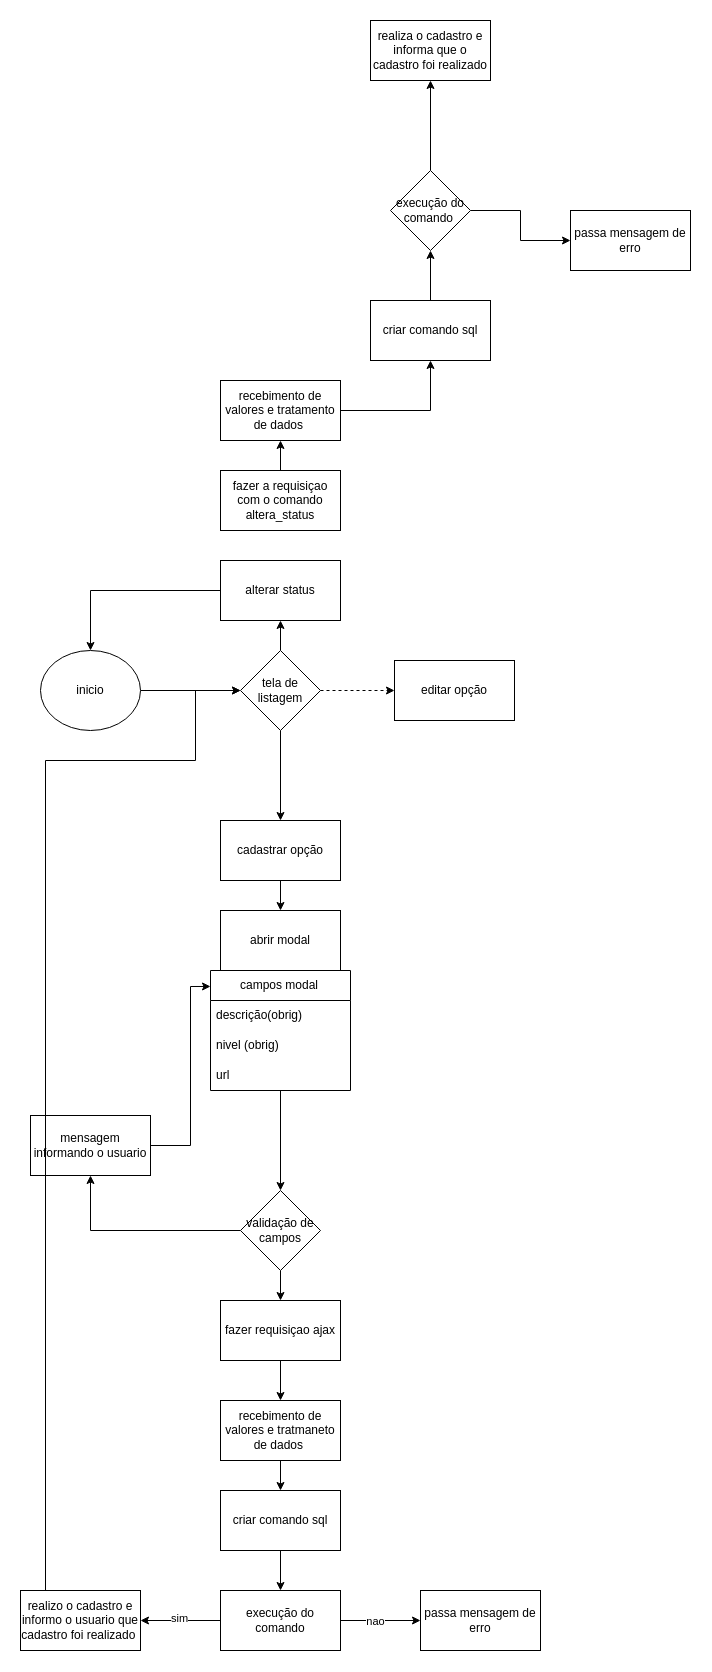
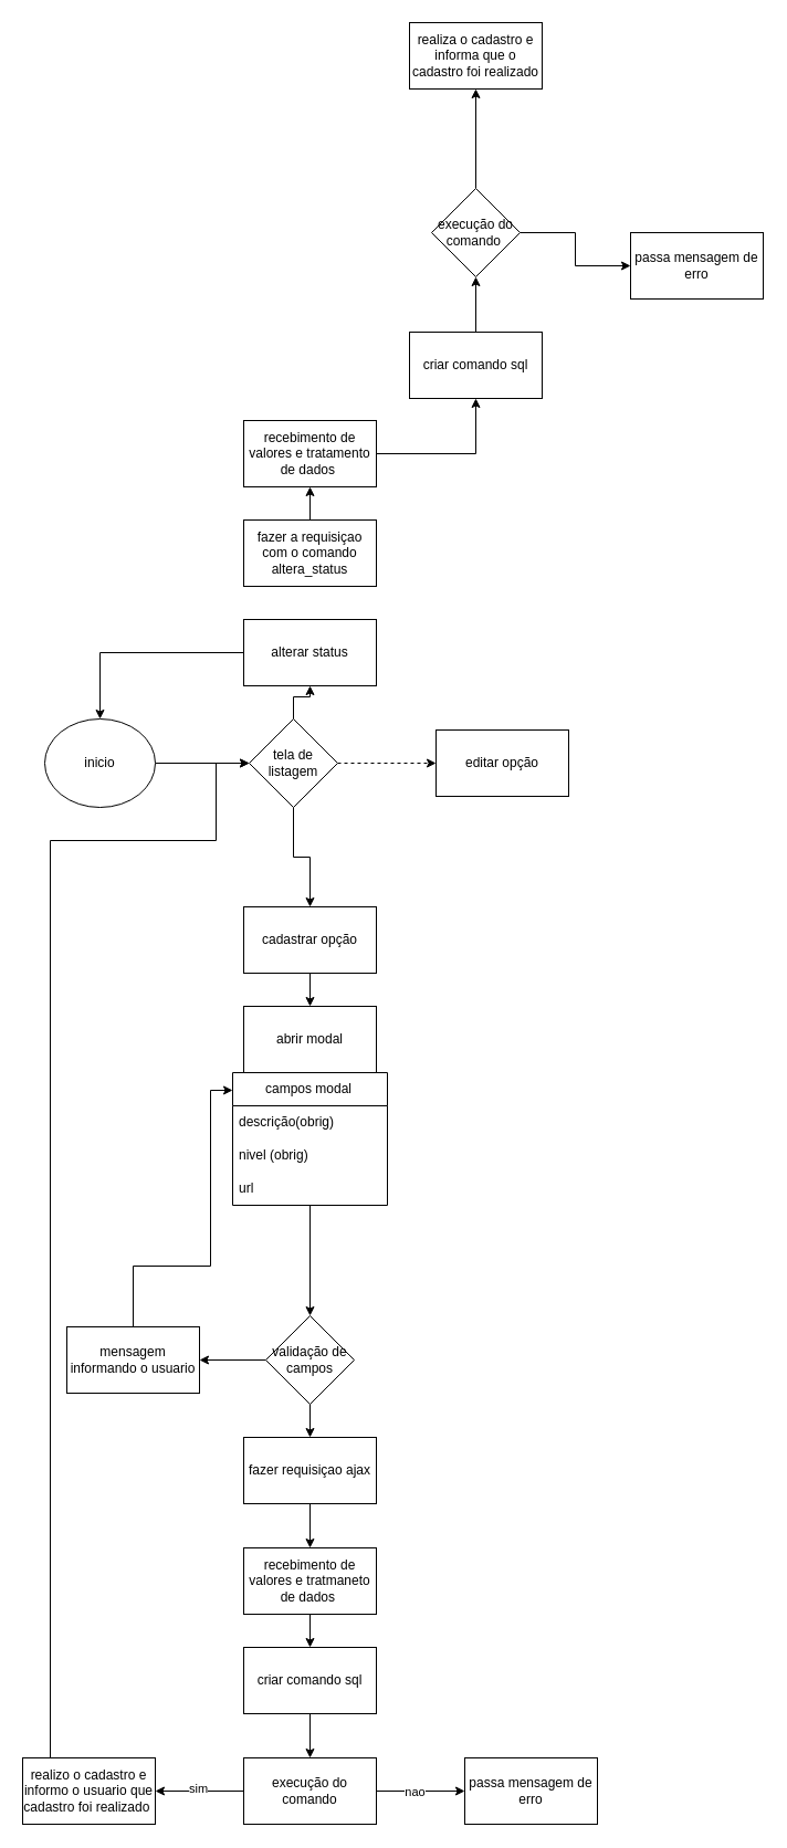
  <mxCell id="0" />
  <mxCell id="1" parent="0" />
  <mxCell id="2" style="edgeStyle=orthogonalEdgeStyle;rounded=0;orthogonalLoop=1;jettySize=auto;html=1;entryX=0;entryY=0.5;entryDx=0;entryDy=0;" edge="1" parent="1" source="3" target="7"><mxGeometry relative="1" as="geometry" /></mxCell>
  <mxCell id="3" value="inicio" style="ellipse;whiteSpace=wrap;html=1;" vertex="1" parent="1"><mxGeometry x="40" y="650" width="100" height="80" as="geometry" /></mxCell>
  <mxCell id="4" style="edgeStyle=orthogonalEdgeStyle;rounded=0;orthogonalLoop=1;jettySize=auto;html=1;entryX=0.5;entryY=1;entryDx=0;entryDy=0;" edge="1" parent="1" source="7" target="10"><mxGeometry relative="1" as="geometry" /></mxCell>
  <mxCell id="5" style="edgeStyle=orthogonalEdgeStyle;rounded=0;orthogonalLoop=1;jettySize=auto;html=1;entryX=0;entryY=0.5;entryDx=0;entryDy=0;dashed=1;" edge="1" parent="1" source="7" target="8"><mxGeometry relative="1" as="geometry" /></mxCell>
  <mxCell id="6" value="" style="edgeStyle=orthogonalEdgeStyle;rounded=0;orthogonalLoop=1;jettySize=auto;html=1;" edge="1" parent="1" source="7" target="23"><mxGeometry relative="1" as="geometry" /></mxCell>
- <mxCell id="7" value="tela de listagem" style="rhombus;whiteSpace=wrap;html=1;" vertex="1" parent="1"><mxGeometry x="240" y="650" width="80" height="80" as="geometry" /></mxCell>
+ <mxCell id="7" value="tela de listagem" style="rhombus;whiteSpace=wrap;html=1;" vertex="1" parent="1"><mxGeometry x="225" y="650" width="80" height="80" as="geometry" /></mxCell>
  <mxCell id="8" value="editar opção" style="rounded=0;whiteSpace=wrap;html=1;" vertex="1" parent="1"><mxGeometry x="394" y="660" width="120" height="60" as="geometry" /></mxCell>
  <mxCell id="9" style="edgeStyle=orthogonalEdgeStyle;rounded=0;orthogonalLoop=1;jettySize=auto;html=1;" edge="1" parent="1" source="10" target="3"><mxGeometry relative="1" as="geometry"><mxPoint x="290" y="490" as="targetPoint" /></mxGeometry></mxCell>
  <mxCell id="10" value="alterar status" style="rounded=0;whiteSpace=wrap;html=1;" vertex="1" parent="1"><mxGeometry x="220" y="560" width="120" height="60" as="geometry" /></mxCell>
  <mxCell id="11" value="" style="edgeStyle=orthogonalEdgeStyle;rounded=0;orthogonalLoop=1;jettySize=auto;html=1;" edge="1" parent="1" source="12" target="14"><mxGeometry relative="1" as="geometry" /></mxCell>
  <mxCell id="12" value="fazer a requisiçao com o comando altera_status" style="rounded=0;whiteSpace=wrap;html=1;" vertex="1" parent="1"><mxGeometry x="220" y="470" width="120" height="60" as="geometry" /></mxCell>
  <mxCell id="13" value="" style="edgeStyle=orthogonalEdgeStyle;rounded=0;orthogonalLoop=1;jettySize=auto;html=1;" edge="1" parent="1" source="14" target="16"><mxGeometry relative="1" as="geometry" /></mxCell>
  <mxCell id="14" value="recebimento de valores e tratamento de dados&amp;nbsp;" style="rounded=0;whiteSpace=wrap;html=1;" vertex="1" parent="1"><mxGeometry x="220" y="380" width="120" height="60" as="geometry" /></mxCell>
  <mxCell id="15" style="edgeStyle=orthogonalEdgeStyle;rounded=0;orthogonalLoop=1;jettySize=auto;html=1;" edge="1" parent="1" source="16" target="19"><mxGeometry relative="1" as="geometry" /></mxCell>
  <mxCell id="16" value="criar comando sql" style="rounded=0;whiteSpace=wrap;html=1;" vertex="1" parent="1"><mxGeometry x="370" y="300" width="120" height="60" as="geometry" /></mxCell>
  <mxCell id="17" style="edgeStyle=orthogonalEdgeStyle;rounded=0;orthogonalLoop=1;jettySize=auto;html=1;" edge="1" parent="1" source="19" target="20"><mxGeometry relative="1" as="geometry"><mxPoint x="530" y="210" as="targetPoint" /></mxGeometry></mxCell>
  <mxCell id="18" value="" style="edgeStyle=orthogonalEdgeStyle;rounded=0;orthogonalLoop=1;jettySize=auto;html=1;" edge="1" parent="1" source="19" target="21"><mxGeometry relative="1" as="geometry" /></mxCell>
  <mxCell id="19" value="execução do comando&amp;nbsp;" style="rhombus;whiteSpace=wrap;html=1;" vertex="1" parent="1"><mxGeometry x="390" y="170" width="80" height="80" as="geometry" /></mxCell>
  <mxCell id="20" value="passa mensagem de erro" style="rounded=0;whiteSpace=wrap;html=1;" vertex="1" parent="1"><mxGeometry x="570" y="210" width="120" height="60" as="geometry" /></mxCell>
  <mxCell id="21" value="realiza o cadastro e informa que o cadastro foi realizado" style="whiteSpace=wrap;html=1;" vertex="1" parent="1"><mxGeometry x="370" y="20" width="120" height="60" as="geometry" /></mxCell>
  <mxCell id="22" value="" style="edgeStyle=orthogonalEdgeStyle;rounded=0;orthogonalLoop=1;jettySize=auto;html=1;" edge="1" parent="1" source="23" target="24"><mxGeometry relative="1" as="geometry" /></mxCell>
  <mxCell id="23" value="cadastrar opção" style="whiteSpace=wrap;html=1;" vertex="1" parent="1"><mxGeometry x="220" y="820" width="120" height="60" as="geometry" /></mxCell>
  <mxCell id="24" value="abrir modal" style="whiteSpace=wrap;html=1;" vertex="1" parent="1"><mxGeometry x="220" y="910" width="120" height="60" as="geometry" /></mxCell>
  <mxCell id="25" value="" style="edgeStyle=orthogonalEdgeStyle;rounded=0;orthogonalLoop=1;jettySize=auto;html=1;" edge="1" parent="1" source="26" target="32"><mxGeometry relative="1" as="geometry" /></mxCell>
  <mxCell id="26" value="campos modal&lt;span style=&quot;white-space: pre;&quot;&gt;&#09;&lt;/span&gt;" style="swimlane;fontStyle=0;childLayout=stackLayout;horizontal=1;startSize=30;horizontalStack=0;resizeParent=1;resizeParentMax=0;resizeLast=0;collapsible=1;marginBottom=0;whiteSpace=wrap;html=1;" vertex="1" parent="1"><mxGeometry x="210" y="970" width="140" height="120" as="geometry" /></mxCell>
  <mxCell id="27" value="descrição(obrig)" style="text;strokeColor=none;fillColor=none;align=left;verticalAlign=middle;spacingLeft=4;spacingRight=4;overflow=hidden;points=[[0,0.5],[1,0.5]];portConstraint=eastwest;rotatable=0;whiteSpace=wrap;html=1;" vertex="1" parent="26"><mxGeometry y="30" width="140" height="30" as="geometry" /></mxCell>
  <mxCell id="28" value="nivel (obrig)" style="text;strokeColor=none;fillColor=none;align=left;verticalAlign=middle;spacingLeft=4;spacingRight=4;overflow=hidden;points=[[0,0.5],[1,0.5]];portConstraint=eastwest;rotatable=0;whiteSpace=wrap;html=1;" vertex="1" parent="26"><mxGeometry y="60" width="140" height="30" as="geometry" /></mxCell>
  <mxCell id="29" value="url" style="text;strokeColor=none;fillColor=none;align=left;verticalAlign=middle;spacingLeft=4;spacingRight=4;overflow=hidden;points=[[0,0.5],[1,0.5]];portConstraint=eastwest;rotatable=0;whiteSpace=wrap;html=1;" vertex="1" parent="26"><mxGeometry y="90" width="140" height="30" as="geometry" /></mxCell>
  <mxCell id="30" value="" style="edgeStyle=orthogonalEdgeStyle;rounded=0;orthogonalLoop=1;jettySize=auto;html=1;" edge="1" parent="1" source="32" target="34"><mxGeometry relative="1" as="geometry" /></mxCell>
  <mxCell id="31" value="" style="edgeStyle=orthogonalEdgeStyle;rounded=0;orthogonalLoop=1;jettySize=auto;html=1;" edge="1" parent="1" source="32" target="38"><mxGeometry relative="1" as="geometry" /></mxCell>
  <mxCell id="32" value="validação de campos" style="rhombus;whiteSpace=wrap;html=1;fontStyle=0;startSize=30;" vertex="1" parent="1"><mxGeometry x="240" y="1190" width="80" height="80" as="geometry" /></mxCell>
  <mxCell id="33" value="" style="edgeStyle=orthogonalEdgeStyle;rounded=0;orthogonalLoop=1;jettySize=auto;html=1;" edge="1" parent="1" source="34" target="36"><mxGeometry relative="1" as="geometry" /></mxCell>
  <mxCell id="34" value="fazer requisiçao ajax" style="whiteSpace=wrap;html=1;fontStyle=0;startSize=30;" vertex="1" parent="1"><mxGeometry x="220" y="1300" width="120" height="60" as="geometry" /></mxCell>
  <mxCell id="35" value="" style="edgeStyle=orthogonalEdgeStyle;rounded=0;orthogonalLoop=1;jettySize=auto;html=1;" edge="1" parent="1" source="36" target="40"><mxGeometry relative="1" as="geometry" /></mxCell>
  <mxCell id="36" value="recebimento de valores e tratmaneto de dados&amp;nbsp;" style="whiteSpace=wrap;html=1;fontStyle=0;startSize=30;" vertex="1" parent="1"><mxGeometry x="220" y="1400" width="120" height="60" as="geometry" /></mxCell>
  <mxCell id="37" style="edgeStyle=orthogonalEdgeStyle;rounded=0;orthogonalLoop=1;jettySize=auto;html=1;entryX=0;entryY=0.133;entryDx=0;entryDy=0;entryPerimeter=0;" edge="1" parent="1" source="38" target="26"><mxGeometry relative="1" as="geometry"><mxPoint x="120" y="1010" as="targetPoint" /><Array as="points"><mxPoint x="120" y="1145" /><mxPoint x="190" y="1145" /><mxPoint x="190" y="986" /></Array></mxGeometry></mxCell>
- <mxCell id="38" value="mensagem informando o usuario" style="whiteSpace=wrap;html=1;fontStyle=0;startSize=30;" vertex="1" parent="1"><mxGeometry x="30" y="1115" width="120" height="60" as="geometry" /></mxCell>
+ <mxCell id="38" value="mensagem informando o usuario" style="whiteSpace=wrap;html=1;fontStyle=0;startSize=30;" vertex="1" parent="1"><mxGeometry x="60" y="1200" width="120" height="60" as="geometry" /></mxCell>
  <mxCell id="39" value="" style="edgeStyle=orthogonalEdgeStyle;rounded=0;orthogonalLoop=1;jettySize=auto;html=1;" edge="1" parent="1" source="40" target="45"><mxGeometry relative="1" as="geometry" /></mxCell>
  <mxCell id="40" value="criar comando sql" style="whiteSpace=wrap;html=1;fontStyle=0;startSize=30;" vertex="1" parent="1"><mxGeometry x="220" y="1490" width="120" height="60" as="geometry" /></mxCell>
  <mxCell id="41" value="" style="edgeStyle=orthogonalEdgeStyle;rounded=0;orthogonalLoop=1;jettySize=auto;html=1;" edge="1" parent="1" source="45" target="46"><mxGeometry relative="1" as="geometry" /></mxCell>
  <mxCell id="42" value="nao" style="edgeLabel;html=1;align=center;verticalAlign=middle;resizable=0;points=[];" vertex="1" connectable="0" parent="41"><mxGeometry x="-0.15" y="-6" relative="1" as="geometry"><mxPoint y="-6" as="offset" /></mxGeometry></mxCell>
  <mxCell id="43" value="" style="edgeStyle=orthogonalEdgeStyle;rounded=0;orthogonalLoop=1;jettySize=auto;html=1;" edge="1" parent="1" source="45" target="48"><mxGeometry relative="1" as="geometry" /></mxCell>
  <mxCell id="44" value="sim" style="edgeLabel;html=1;align=center;verticalAlign=middle;resizable=0;points=[];" vertex="1" connectable="0" parent="43"><mxGeometry x="0.05" y="-3" relative="1" as="geometry"><mxPoint as="offset" /></mxGeometry></mxCell>
  <mxCell id="45" value="execução do comando" style="whiteSpace=wrap;html=1;fontStyle=0;startSize=30;" vertex="1" parent="1"><mxGeometry x="220" y="1590" width="120" height="60" as="geometry" /></mxCell>
  <mxCell id="46" value="passa mensagem de erro" style="whiteSpace=wrap;html=1;fontStyle=0;startSize=30;" vertex="1" parent="1"><mxGeometry x="420" y="1590" width="120" height="60" as="geometry" /></mxCell>
  <mxCell id="47" style="edgeStyle=orthogonalEdgeStyle;rounded=0;orthogonalLoop=1;jettySize=auto;html=1;" edge="1" parent="1" target="7"><mxGeometry relative="1" as="geometry"><mxPoint x="45" y="1590" as="sourcePoint" /><mxPoint x="195" y="690" as="targetPoint" /><Array as="points"><mxPoint x="45" y="760" /><mxPoint x="195" y="760" /><mxPoint x="195" y="690" /></Array></mxGeometry></mxCell>
  <mxCell id="48" value="realizo o cadastro e informo o usuario que cadastro foi realizado&amp;nbsp;" style="whiteSpace=wrap;html=1;fontStyle=0;startSize=30;" vertex="1" parent="1"><mxGeometry x="20" y="1590" width="120" height="60" as="geometry" /></mxCell>
